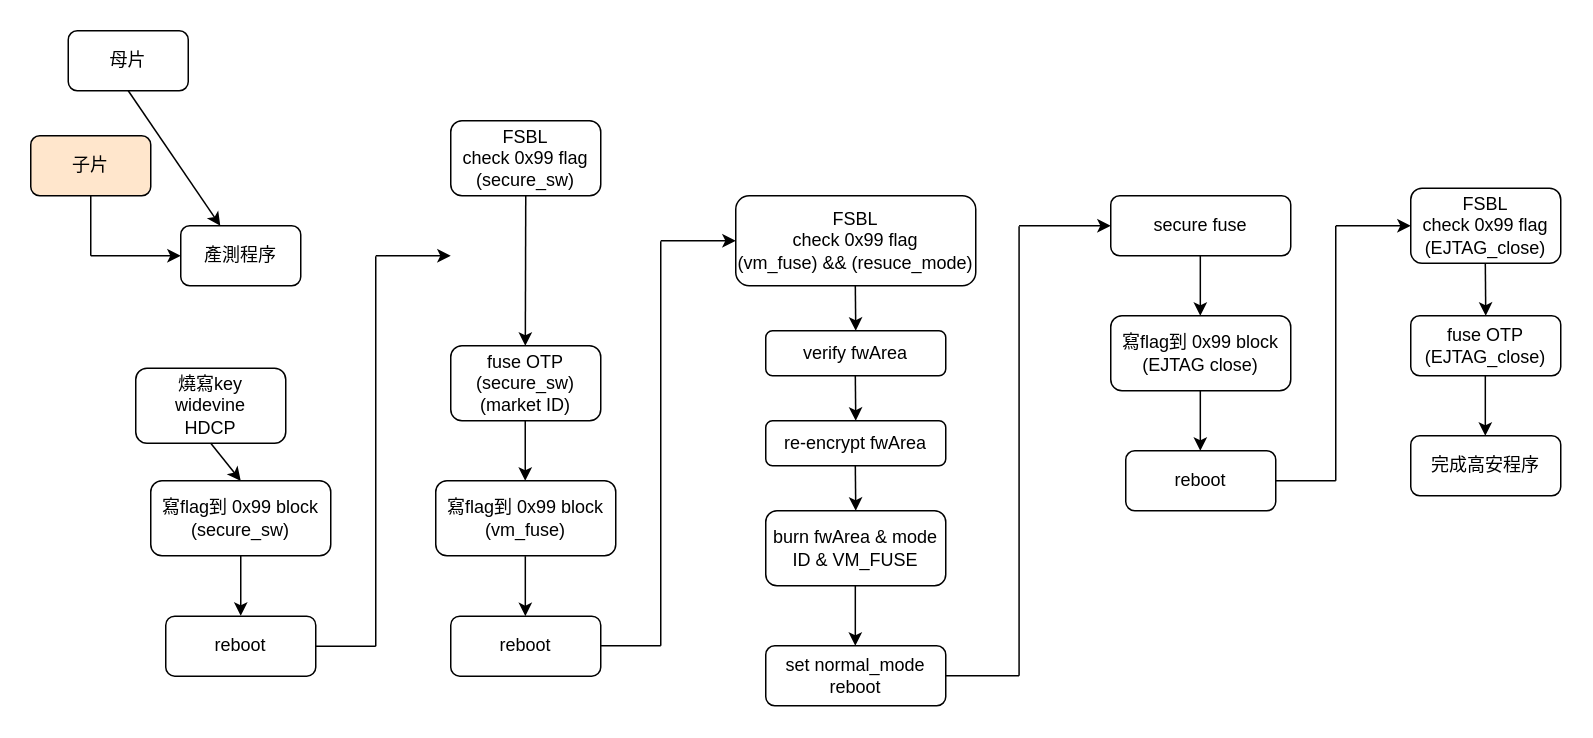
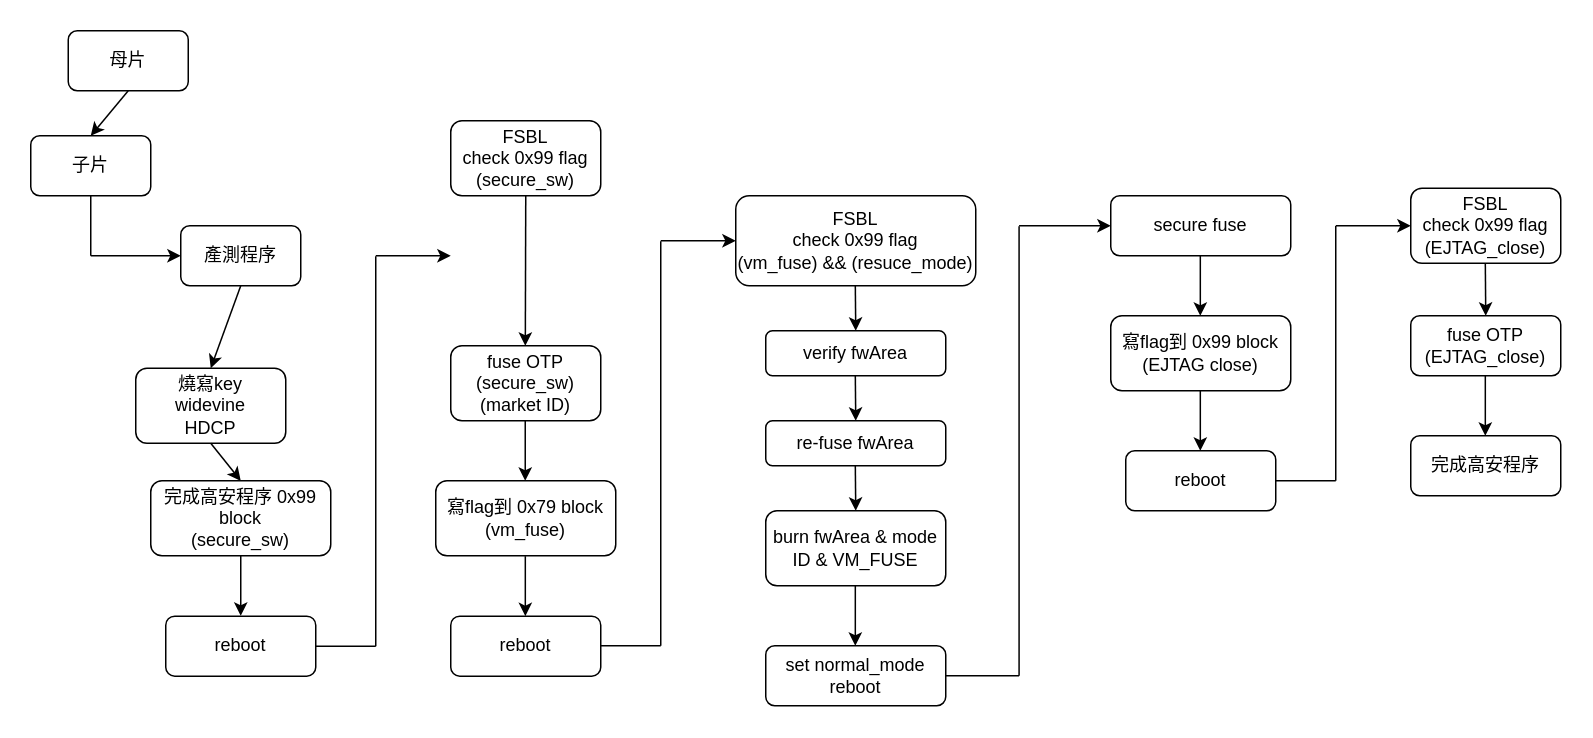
  <mxCell id="0" />
  <mxCell id="1" parent="0" />
  <mxCell id="2" value="母片" style="rounded=1;whiteSpace=wrap;html=1;" vertex="1" parent="1"><mxGeometry x="45" y="20" width="80" height="40" as="geometry" /></mxCell>
- <mxCell id="3" value="子片" style="rounded=1;whiteSpace=wrap;html=1;fillColor=#ffe6cc;" vertex="1" parent="1"><mxGeometry x="20" y="90" width="80" height="40" as="geometry" /></mxCell>
- <mxCell id="4" value="" style="endArrow=classic;html=1;exitX=0.5;exitY=1;exitDx=0;exitDy=0;" edge="1" parent="1" source="2" target="5"><mxGeometry width="50" height="50" relative="1" as="geometry"><mxPoint x="130" y="80" as="sourcePoint" /><mxPoint x="180" y="30" as="targetPoint" /></mxGeometry></mxCell>
+ <mxCell id="3" value="子片" style="rounded=1;whiteSpace=wrap;html=1;" vertex="1" parent="1"><mxGeometry x="20" y="90" width="80" height="40" as="geometry" /></mxCell>
+ <mxCell id="4" value="" style="endArrow=classic;html=1;exitX=0.5;exitY=1;exitDx=0;exitDy=0;entryX=0.5;entryY=0;entryDx=0;entryDy=0;" edge="1" parent="1" source="2" target="3"><mxGeometry width="50" height="50" relative="1" as="geometry"><mxPoint x="130" y="80" as="sourcePoint" /><mxPoint x="180" y="30" as="targetPoint" /></mxGeometry></mxCell>
  <mxCell id="5" value="產測程序" style="rounded=1;whiteSpace=wrap;html=1;" vertex="1" parent="1"><mxGeometry x="120" y="150" width="80" height="40" as="geometry" /></mxCell>
  <mxCell id="6" value="" style="endArrow=none;html=1;" edge="1" parent="1"><mxGeometry width="50" height="50" relative="1" as="geometry"><mxPoint x="60" y="170" as="sourcePoint" /><mxPoint x="60" y="130" as="targetPoint" /></mxGeometry></mxCell>
  <mxCell id="7" value="" style="endArrow=classic;html=1;" edge="1" parent="1"><mxGeometry width="50" height="50" relative="1" as="geometry"><mxPoint x="60" y="170" as="sourcePoint" /><mxPoint x="120" y="170" as="targetPoint" /></mxGeometry></mxCell>
+ <mxCell id="8" value="" style="endArrow=classic;html=1;exitX=0.5;exitY=1;exitDx=0;exitDy=0;entryX=0.5;entryY=0;entryDx=0;entryDy=0;" edge="1" parent="1" source="5" target="9"><mxGeometry width="50" height="50" relative="1" as="geometry"><mxPoint x="400" y="320" as="sourcePoint" /><mxPoint x="450" y="270" as="targetPoint" /></mxGeometry></mxCell>
  <mxCell id="9" value="燒寫key&lt;br&gt;widevine&lt;br&gt;HDCP" style="rounded=1;whiteSpace=wrap;html=1;" vertex="1" parent="1"><mxGeometry x="90" y="245" width="100" height="50" as="geometry" /></mxCell>
- <mxCell id="10" value="寫flag到 0x99 block&lt;br&gt;(secure_sw)" style="rounded=1;whiteSpace=wrap;html=1;" vertex="1" parent="1"><mxGeometry x="100" y="320" width="120" height="50" as="geometry" /></mxCell>
+ <mxCell id="10" value="完成高安程序 0x99 block&lt;br&gt;(secure_sw)" style="rounded=1;whiteSpace=wrap;html=1;" vertex="1" parent="1"><mxGeometry x="100" y="320" width="120" height="50" as="geometry" /></mxCell>
  <mxCell id="11" value="" style="endArrow=classic;html=1;exitX=0.5;exitY=1;exitDx=0;exitDy=0;entryX=0.5;entryY=0;entryDx=0;entryDy=0;" edge="1" parent="1" source="9" target="10"><mxGeometry width="50" height="50" relative="1" as="geometry"><mxPoint x="240" y="310" as="sourcePoint" /><mxPoint x="290" y="260" as="targetPoint" /></mxGeometry></mxCell>
  <mxCell id="12" value="" style="endArrow=classic;html=1;" edge="1" parent="1"><mxGeometry width="50" height="50" relative="1" as="geometry"><mxPoint x="160" y="370" as="sourcePoint" /><mxPoint x="160" y="410" as="targetPoint" /></mxGeometry></mxCell>
  <mxCell id="13" value="reboot" style="rounded=1;whiteSpace=wrap;html=1;" vertex="1" parent="1"><mxGeometry x="110" y="410.29" width="100" height="40" as="geometry" /></mxCell>
  <mxCell id="14" value="FSBL &lt;br&gt;check 0x99 flag&lt;br&gt;(secure_sw)" style="rounded=1;whiteSpace=wrap;html=1;" vertex="1" parent="1"><mxGeometry x="300" y="80" width="100" height="50" as="geometry" /></mxCell>
  <mxCell id="15" value="" style="endArrow=classic;html=1;entryX=0.5;entryY=0;entryDx=0;entryDy=0;exitX=0.5;exitY=1;exitDx=0;exitDy=0;" edge="1" parent="1" source="14"><mxGeometry width="50" height="50" relative="1" as="geometry"><mxPoint x="350" y="200" as="sourcePoint" /><mxPoint x="349.71" y="230" as="targetPoint" /></mxGeometry></mxCell>
  <mxCell id="16" value="fuse OTP&lt;br&gt;(secure_sw)&lt;br&gt;(market ID)" style="rounded=1;whiteSpace=wrap;html=1;" vertex="1" parent="1"><mxGeometry x="300" y="230" width="100" height="50" as="geometry" /></mxCell>
  <mxCell id="17" value="reboot" style="rounded=1;whiteSpace=wrap;html=1;" vertex="1" parent="1"><mxGeometry x="300" y="410.29" width="100" height="40" as="geometry" /></mxCell>
  <mxCell id="18" value="" style="group" vertex="1" connectable="0" parent="1"><mxGeometry x="400" y="160" width="90" height="270" as="geometry" /></mxCell>
  <mxCell id="19" value="" style="endArrow=none;html=1;" edge="1" parent="18"><mxGeometry width="50" height="50" relative="1" as="geometry"><mxPoint y="270" as="sourcePoint" /><mxPoint x="40" y="270" as="targetPoint" /></mxGeometry></mxCell>
  <mxCell id="20" value="" style="endArrow=none;html=1;" edge="1" parent="18"><mxGeometry width="50" height="50" relative="1" as="geometry"><mxPoint x="40" y="270" as="sourcePoint" /><mxPoint x="40" y="0.313" as="targetPoint" /></mxGeometry></mxCell>
  <mxCell id="21" value="" style="endArrow=classic;html=1;" edge="1" parent="18"><mxGeometry width="50" height="50" relative="1" as="geometry"><mxPoint x="40" as="sourcePoint" /><mxPoint x="90" as="targetPoint" /></mxGeometry></mxCell>
  <mxCell id="22" value="FSBL &lt;br&gt;check 0x99 flag&lt;br&gt;(vm_fuse) &amp;amp;&amp;amp; (resuce_mode)" style="rounded=1;whiteSpace=wrap;html=1;" vertex="1" parent="1"><mxGeometry x="490" y="130" width="160" height="60" as="geometry" /></mxCell>
  <mxCell id="23" value="" style="endArrow=classic;html=1;exitX=0.5;exitY=1;exitDx=0;exitDy=0;" edge="1" parent="1"><mxGeometry width="50" height="50" relative="1" as="geometry"><mxPoint x="569.71" y="190" as="sourcePoint" /><mxPoint x="570" y="220" as="targetPoint" /></mxGeometry></mxCell>
  <mxCell id="24" value="" style="group" vertex="1" connectable="0" parent="1"><mxGeometry x="210" y="170" width="90" height="260.29" as="geometry" /></mxCell>
  <mxCell id="25" value="" style="endArrow=none;html=1;" edge="1" parent="24"><mxGeometry width="50" height="50" relative="1" as="geometry"><mxPoint y="260.29" as="sourcePoint" /><mxPoint x="40" y="260.29" as="targetPoint" /></mxGeometry></mxCell>
  <mxCell id="26" value="" style="endArrow=none;html=1;" edge="1" parent="24"><mxGeometry width="50" height="50" relative="1" as="geometry"><mxPoint x="40" y="260.29" as="sourcePoint" /><mxPoint x="40" y="0.302" as="targetPoint" /></mxGeometry></mxCell>
  <mxCell id="27" value="" style="endArrow=classic;html=1;" edge="1" parent="24"><mxGeometry width="50" height="50" relative="1" as="geometry"><mxPoint x="40" as="sourcePoint" /><mxPoint x="90" as="targetPoint" /></mxGeometry></mxCell>
- <mxCell id="28" value="寫flag到 0x99 block&lt;br&gt;(vm_fuse)" style="rounded=1;whiteSpace=wrap;html=1;" vertex="1" parent="1"><mxGeometry x="290" y="320" width="120" height="50" as="geometry" /></mxCell>
+ <mxCell id="28" value="寫flag到 0x79 block&lt;br&gt;(vm_fuse)" style="rounded=1;whiteSpace=wrap;html=1;" vertex="1" parent="1"><mxGeometry x="290" y="320" width="120" height="50" as="geometry" /></mxCell>
  <mxCell id="29" value="" style="endArrow=classic;html=1;" edge="1" parent="1"><mxGeometry width="50" height="50" relative="1" as="geometry"><mxPoint x="349.71" y="370.29" as="sourcePoint" /><mxPoint x="349.71" y="410.29" as="targetPoint" /></mxGeometry></mxCell>
  <mxCell id="30" value="verify fwArea" style="rounded=1;whiteSpace=wrap;html=1;" vertex="1" parent="1"><mxGeometry x="510" y="220" width="120" height="30" as="geometry" /></mxCell>
- <mxCell id="31" value="re-encrypt fwArea" style="rounded=1;whiteSpace=wrap;html=1;" vertex="1" parent="1"><mxGeometry x="510" y="280" width="120" height="30" as="geometry" /></mxCell>
+ <mxCell id="31" value="re-fuse fwArea" style="rounded=1;whiteSpace=wrap;html=1;" vertex="1" parent="1"><mxGeometry x="510" y="280" width="120" height="30" as="geometry" /></mxCell>
  <mxCell id="32" value="" style="endArrow=classic;html=1;exitX=0.5;exitY=1;exitDx=0;exitDy=0;" edge="1" parent="1"><mxGeometry width="50" height="50" relative="1" as="geometry"><mxPoint x="569.71" y="250" as="sourcePoint" /><mxPoint x="570" y="280" as="targetPoint" /></mxGeometry></mxCell>
  <mxCell id="33" value="burn fwArea &amp;amp; mode ID &amp;amp; VM_FUSE" style="rounded=1;whiteSpace=wrap;html=1;" vertex="1" parent="1"><mxGeometry x="510" y="340" width="120" height="50" as="geometry" /></mxCell>
  <mxCell id="34" value="" style="endArrow=classic;html=1;exitX=0.5;exitY=1;exitDx=0;exitDy=0;" edge="1" parent="1"><mxGeometry width="50" height="50" relative="1" as="geometry"><mxPoint x="569.71" y="310" as="sourcePoint" /><mxPoint x="570" y="340" as="targetPoint" /></mxGeometry></mxCell>
  <mxCell id="35" value="set normal_mode&lt;br&gt;reboot" style="rounded=1;whiteSpace=wrap;html=1;" vertex="1" parent="1"><mxGeometry x="510" y="430" width="120" height="40" as="geometry" /></mxCell>
  <mxCell id="36" value="" style="endArrow=classic;html=1;" edge="1" parent="1"><mxGeometry width="50" height="50" relative="1" as="geometry"><mxPoint x="569.71" y="390" as="sourcePoint" /><mxPoint x="569.71" y="430" as="targetPoint" /></mxGeometry></mxCell>
  <mxCell id="37" value="" style="group" vertex="1" connectable="0" parent="1"><mxGeometry x="630" y="150" width="110" height="300" as="geometry" /></mxCell>
  <mxCell id="38" value="" style="endArrow=none;html=1;" edge="1" parent="37"><mxGeometry width="50" height="50" relative="1" as="geometry"><mxPoint y="300" as="sourcePoint" /><mxPoint x="48.889" y="300" as="targetPoint" /></mxGeometry></mxCell>
  <mxCell id="39" value="" style="endArrow=none;html=1;" edge="1" parent="37"><mxGeometry width="50" height="50" relative="1" as="geometry"><mxPoint x="48.889" y="300" as="sourcePoint" /><mxPoint x="48.889" y="0.348" as="targetPoint" /></mxGeometry></mxCell>
  <mxCell id="40" value="" style="endArrow=classic;html=1;" edge="1" parent="37"><mxGeometry width="50" height="50" relative="1" as="geometry"><mxPoint x="48.889" as="sourcePoint" /><mxPoint x="110" as="targetPoint" /></mxGeometry></mxCell>
  <mxCell id="41" value="secure fuse" style="rounded=1;whiteSpace=wrap;html=1;" vertex="1" parent="1"><mxGeometry x="740" y="130" width="120" height="40" as="geometry" /></mxCell>
  <mxCell id="42" value="寫flag到 0x99 block&lt;br&gt;(EJTAG close)" style="rounded=1;whiteSpace=wrap;html=1;" vertex="1" parent="1"><mxGeometry x="740" y="210" width="120" height="50" as="geometry" /></mxCell>
  <mxCell id="43" value="" style="endArrow=classic;html=1;" edge="1" parent="1"><mxGeometry width="50" height="50" relative="1" as="geometry"><mxPoint x="799.71" y="170" as="sourcePoint" /><mxPoint x="799.71" y="210" as="targetPoint" /></mxGeometry></mxCell>
  <mxCell id="44" value="" style="endArrow=classic;html=1;" edge="1" parent="1"><mxGeometry width="50" height="50" relative="1" as="geometry"><mxPoint x="799.71" y="260" as="sourcePoint" /><mxPoint x="799.71" y="300" as="targetPoint" /></mxGeometry></mxCell>
  <mxCell id="45" value="reboot" style="rounded=1;whiteSpace=wrap;html=1;" vertex="1" parent="1"><mxGeometry x="750" y="300" width="100" height="40" as="geometry" /></mxCell>
  <mxCell id="46" value="" style="group" vertex="1" connectable="0" parent="1"><mxGeometry x="850" y="150" width="90" height="170" as="geometry" /></mxCell>
  <mxCell id="47" value="" style="endArrow=none;html=1;" edge="1" parent="46"><mxGeometry width="50" height="50" relative="1" as="geometry"><mxPoint y="170" as="sourcePoint" /><mxPoint x="40" y="170" as="targetPoint" /></mxGeometry></mxCell>
  <mxCell id="48" value="" style="endArrow=none;html=1;" edge="1" parent="46"><mxGeometry width="50" height="50" relative="1" as="geometry"><mxPoint x="40" y="170" as="sourcePoint" /><mxPoint x="40" y="0.197" as="targetPoint" /></mxGeometry></mxCell>
  <mxCell id="49" value="" style="endArrow=classic;html=1;" edge="1" parent="46"><mxGeometry width="50" height="50" relative="1" as="geometry"><mxPoint x="40" as="sourcePoint" /><mxPoint x="90" as="targetPoint" /></mxGeometry></mxCell>
  <mxCell id="50" value="FSBL &lt;br&gt;check 0x99 flag&lt;br&gt;(EJTAG_close)" style="rounded=1;whiteSpace=wrap;html=1;" vertex="1" parent="1"><mxGeometry x="940" y="125" width="100" height="50" as="geometry" /></mxCell>
  <mxCell id="51" value="" style="endArrow=classic;html=1;" edge="1" parent="1"><mxGeometry width="50" height="50" relative="1" as="geometry"><mxPoint x="989.71" y="175" as="sourcePoint" /><mxPoint x="990" y="210" as="targetPoint" /></mxGeometry></mxCell>
  <mxCell id="52" value="fuse OTP&lt;br&gt;(EJTAG_close)" style="rounded=1;whiteSpace=wrap;html=1;" vertex="1" parent="1"><mxGeometry x="940" y="210" width="100" height="40" as="geometry" /></mxCell>
  <mxCell id="53" value="完成高安程序" style="rounded=1;whiteSpace=wrap;html=1;" vertex="1" parent="1"><mxGeometry x="940" y="290" width="100" height="40" as="geometry" /></mxCell>
  <mxCell id="54" value="" style="endArrow=classic;html=1;" edge="1" parent="1"><mxGeometry width="50" height="50" relative="1" as="geometry"><mxPoint x="989.71" y="250" as="sourcePoint" /><mxPoint x="989.71" y="290" as="targetPoint" /></mxGeometry></mxCell>
  <mxCell id="55" value="" style="endArrow=classic;html=1;exitX=0.5;exitY=1;exitDx=0;exitDy=0;entryX=0.5;entryY=0;entryDx=0;entryDy=0;" edge="1" parent="1"><mxGeometry width="50" height="50" relative="1" as="geometry"><mxPoint x="349.66" y="280" as="sourcePoint" /><mxPoint x="349.66" y="320" as="targetPoint" /></mxGeometry></mxCell>
